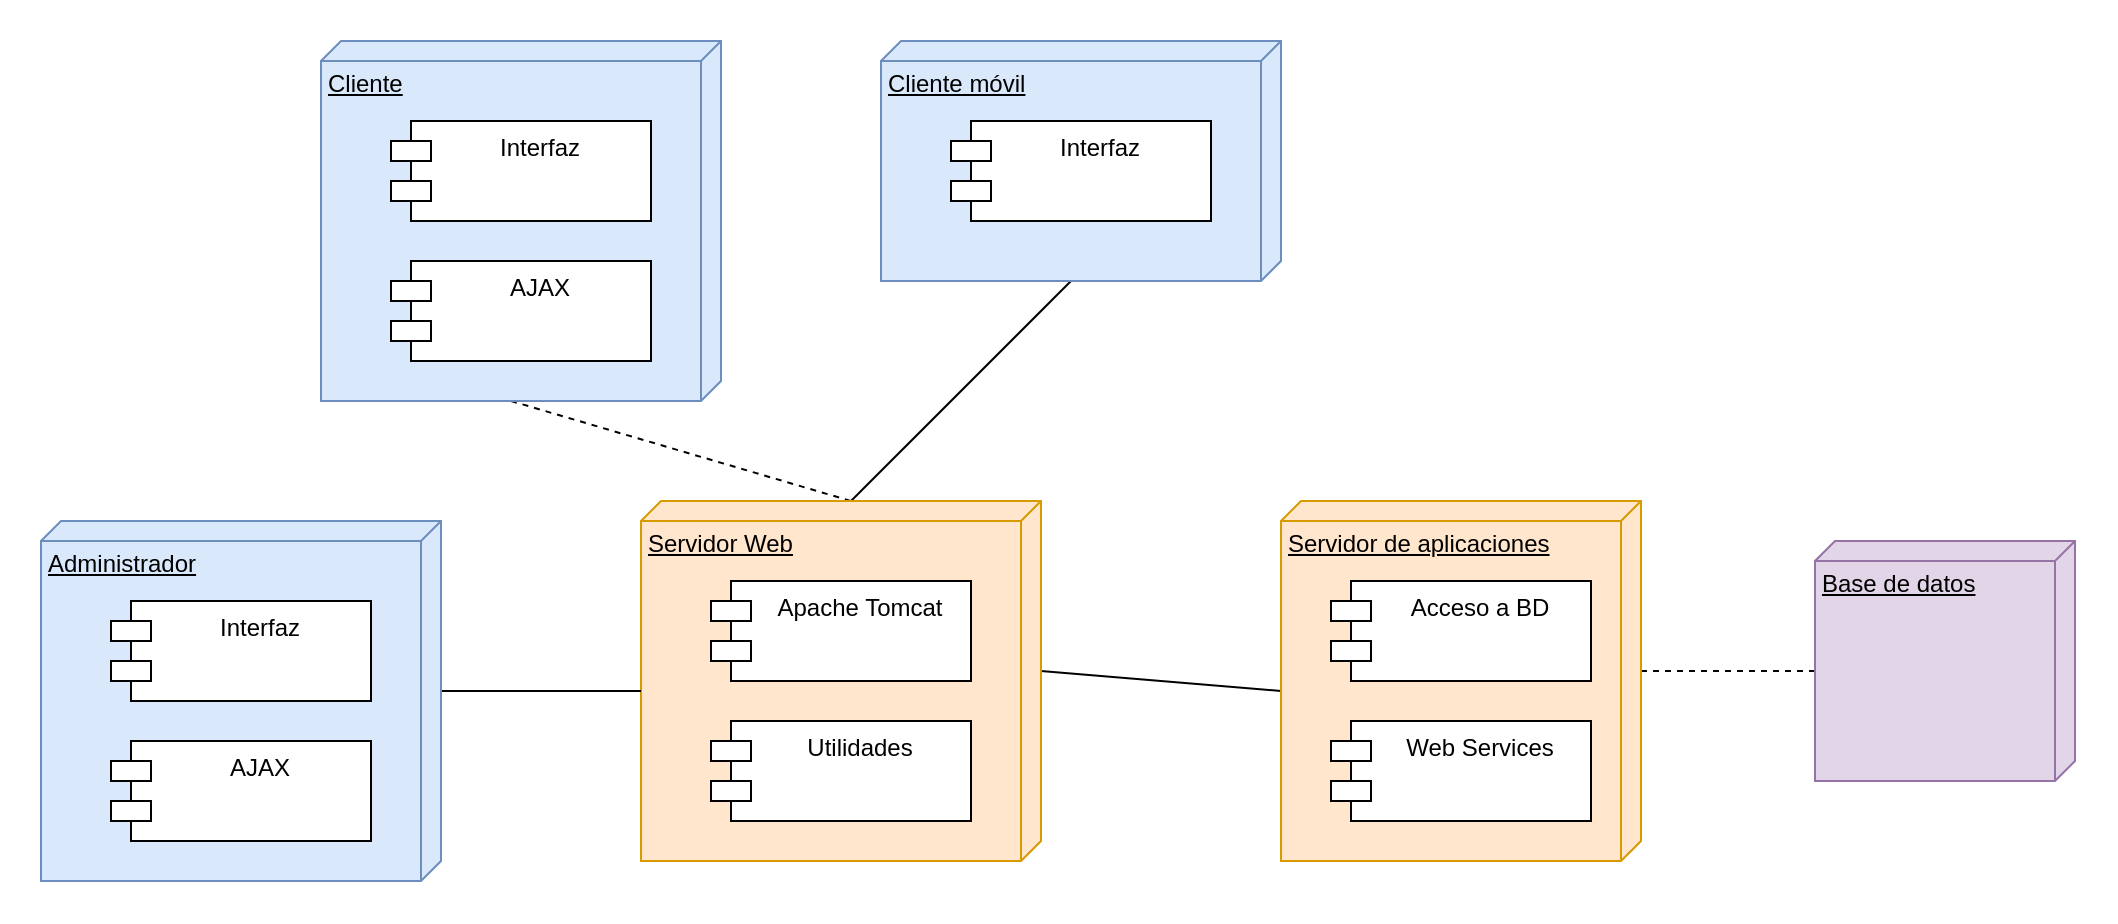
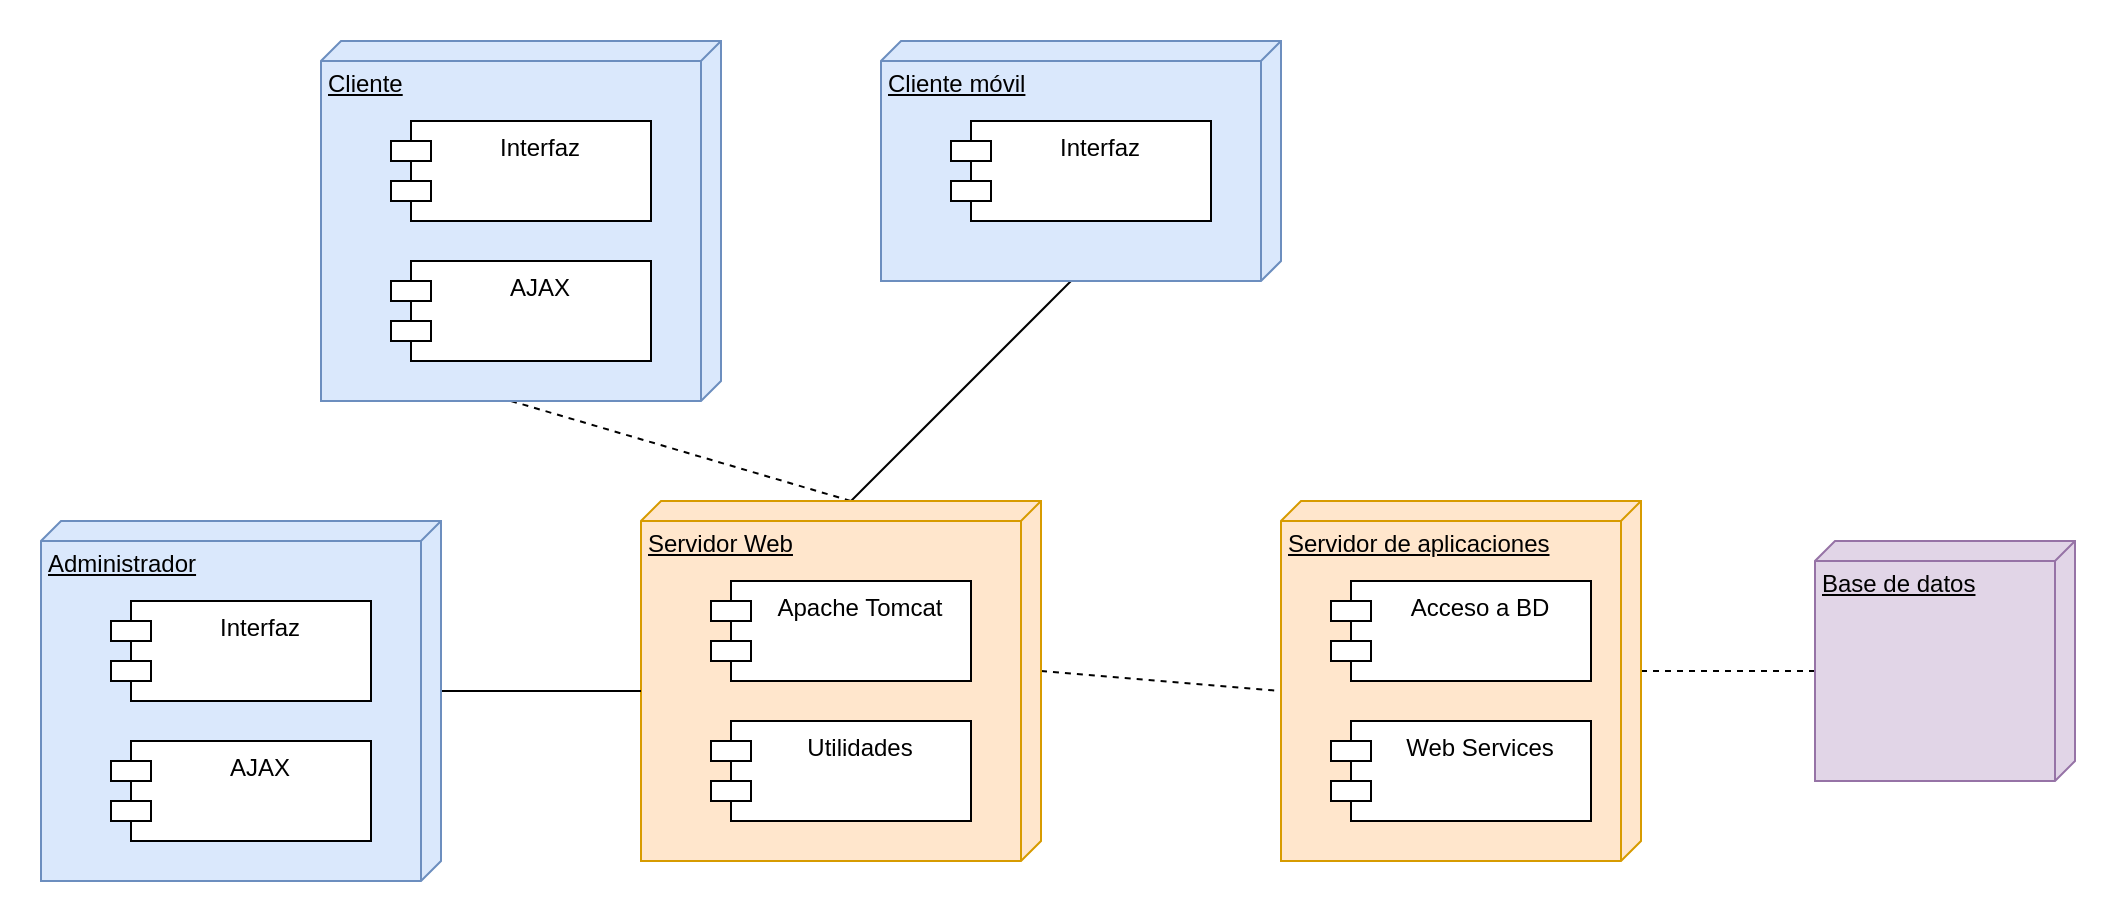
  <mxCell id="0" />
  <mxCell id="1" parent="0" />
  <mxCell id="2" style="rounded=0;orthogonalLoop=1;jettySize=auto;html=1;exitX=0;exitY=0;exitDx=180;exitDy=105;exitPerimeter=0;entryX=0;entryY=0;entryDx=0;entryDy=95;entryPerimeter=0;endArrow=none;endFill=0;dashed=1;" edge="1" parent="1" source="3" target="9"><mxGeometry relative="1" as="geometry" /></mxCell>
  <mxCell id="3" value="Cliente" style="verticalAlign=top;align=left;spacingTop=8;spacingLeft=2;spacingRight=12;shape=cube;size=10;direction=south;fontStyle=4;html=1;fillColor=#dae8fc;strokeColor=#6c8ebf;" vertex="1" parent="1"><mxGeometry x="160" y="20" width="200" height="180" as="geometry" /></mxCell>
  <mxCell id="4" style="edgeStyle=none;rounded=0;orthogonalLoop=1;jettySize=auto;html=1;exitX=0;exitY=0;exitDx=120;exitDy=105;exitPerimeter=0;entryX=0;entryY=0;entryDx=0;entryDy=95;entryPerimeter=0;endArrow=none;endFill=0;" edge="1" parent="1" source="5" target="9"><mxGeometry relative="1" as="geometry" /></mxCell>
  <mxCell id="5" value="Cliente móvil" style="verticalAlign=top;align=left;spacingTop=8;spacingLeft=2;spacingRight=12;shape=cube;size=10;direction=south;fontStyle=4;html=1;fillColor=#dae8fc;strokeColor=#6c8ebf;" vertex="1" parent="1"><mxGeometry x="440" y="20" width="200" height="120" as="geometry" /></mxCell>
  <mxCell id="6" value="Interfaz" style="shape=module;align=left;spacingLeft=20;align=center;verticalAlign=top;fillColor=#FFFFFF;gradientColor=none;" vertex="1" parent="1"><mxGeometry x="195" y="60" width="130" height="50" as="geometry" /></mxCell>
  <mxCell id="7" value="AJAX" style="shape=module;align=left;spacingLeft=20;align=center;verticalAlign=top;fillColor=#FFFFFF;gradientColor=none;" vertex="1" parent="1"><mxGeometry x="195" y="130" width="130" height="50" as="geometry" /></mxCell>
- <mxCell id="8" style="edgeStyle=none;rounded=0;orthogonalLoop=1;jettySize=auto;html=1;exitX=0;exitY=0;exitDx=85;exitDy=0;exitPerimeter=0;entryX=0;entryY=0;entryDx=95;entryDy=180;entryPerimeter=0;endArrow=none;endFill=0;" edge="1" parent="1" source="9" target="14"><mxGeometry relative="1" as="geometry" /></mxCell>
+ <mxCell id="8" style="edgeStyle=none;rounded=0;orthogonalLoop=1;jettySize=auto;html=1;exitX=0;exitY=0;exitDx=85;exitDy=0;exitPerimeter=0;entryX=0;entryY=0;entryDx=95;entryDy=180;entryPerimeter=0;endArrow=none;endFill=0;dashed=1;" edge="1" parent="1" source="9" target="14"><mxGeometry relative="1" as="geometry" /></mxCell>
  <mxCell id="9" value="Servidor Web" style="verticalAlign=top;align=left;spacingTop=8;spacingLeft=2;spacingRight=12;shape=cube;size=10;direction=south;fontStyle=4;html=1;fillColor=#ffe6cc;strokeColor=#d79b00;" vertex="1" parent="1"><mxGeometry x="320" y="250" width="200" height="180" as="geometry" /></mxCell>
  <mxCell id="10" value="Interfaz" style="shape=module;align=left;spacingLeft=20;align=center;verticalAlign=top;fillColor=#FFFFFF;gradientColor=none;" vertex="1" parent="1"><mxGeometry x="475" y="60" width="130" height="50" as="geometry" /></mxCell>
  <mxCell id="11" value="Apache Tomcat" style="shape=module;align=left;spacingLeft=20;align=center;verticalAlign=top;fillColor=#FFFFFF;gradientColor=none;" vertex="1" parent="1"><mxGeometry x="355" y="290" width="130" height="50" as="geometry" /></mxCell>
  <mxCell id="12" value="Utilidades" style="shape=module;align=left;spacingLeft=20;align=center;verticalAlign=top;fillColor=#FFFFFF;gradientColor=none;" vertex="1" parent="1"><mxGeometry x="355" y="360" width="130" height="50" as="geometry" /></mxCell>
  <mxCell id="13" style="edgeStyle=none;rounded=0;orthogonalLoop=1;jettySize=auto;html=1;exitX=0;exitY=0;exitDx=85;exitDy=0;exitPerimeter=0;entryX=0;entryY=0;entryDx=65;entryDy=130;entryPerimeter=0;endArrow=none;endFill=0;dashed=1;" edge="1" parent="1" source="14" target="17"><mxGeometry relative="1" as="geometry" /></mxCell>
  <mxCell id="14" value="Servidor de aplicaciones" style="verticalAlign=top;align=left;spacingTop=8;spacingLeft=2;spacingRight=12;shape=cube;size=10;direction=south;fontStyle=4;html=1;fillColor=#ffe6cc;strokeColor=#d79b00;" vertex="1" parent="1"><mxGeometry x="640" y="250" width="180" height="180" as="geometry" /></mxCell>
  <mxCell id="15" value="Acceso a BD" style="shape=module;align=left;spacingLeft=20;align=center;verticalAlign=top;fillColor=#FFFFFF;gradientColor=none;" vertex="1" parent="1"><mxGeometry x="665" y="290" width="130" height="50" as="geometry" /></mxCell>
  <mxCell id="16" value="Web Services" style="shape=module;align=left;spacingLeft=20;align=center;verticalAlign=top;fillColor=#FFFFFF;gradientColor=none;" vertex="1" parent="1"><mxGeometry x="665" y="360" width="130" height="50" as="geometry" /></mxCell>
  <mxCell id="17" value="Base de datos" style="verticalAlign=top;align=left;spacingTop=8;spacingLeft=2;spacingRight=12;shape=cube;size=10;direction=south;fontStyle=4;html=1;fillColor=#e1d5e7;strokeColor=#9673a6;" vertex="1" parent="1"><mxGeometry x="907" y="270" width="130" height="120" as="geometry" /></mxCell>
  <mxCell id="18" style="edgeStyle=none;rounded=0;orthogonalLoop=1;jettySize=auto;html=1;exitX=0;exitY=0;exitDx=85;exitDy=0;exitPerimeter=0;entryX=0;entryY=0;entryDx=95;entryDy=200;entryPerimeter=0;endArrow=none;endFill=0;" edge="1" parent="1" source="19" target="9"><mxGeometry relative="1" as="geometry" /></mxCell>
  <mxCell id="19" value="Administrador" style="verticalAlign=top;align=left;spacingTop=8;spacingLeft=2;spacingRight=12;shape=cube;size=10;direction=south;fontStyle=4;html=1;fillColor=#dae8fc;strokeColor=#6c8ebf;" vertex="1" parent="1"><mxGeometry x="20" y="260" width="200" height="180" as="geometry" /></mxCell>
  <mxCell id="20" value="Interfaz" style="shape=module;align=left;spacingLeft=20;align=center;verticalAlign=top;fillColor=#FFFFFF;gradientColor=none;" vertex="1" parent="1"><mxGeometry x="55" y="300" width="130" height="50" as="geometry" /></mxCell>
  <mxCell id="21" value="AJAX" style="shape=module;align=left;spacingLeft=20;align=center;verticalAlign=top;fillColor=#FFFFFF;gradientColor=none;" vertex="1" parent="1"><mxGeometry x="55" y="370" width="130" height="50" as="geometry" /></mxCell>
